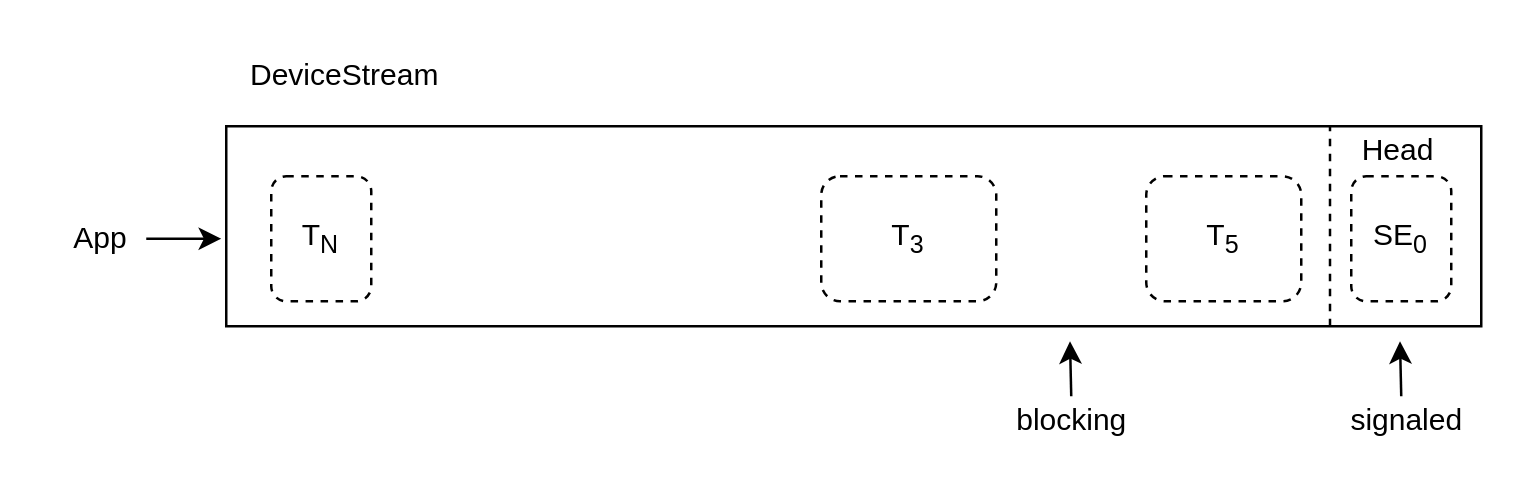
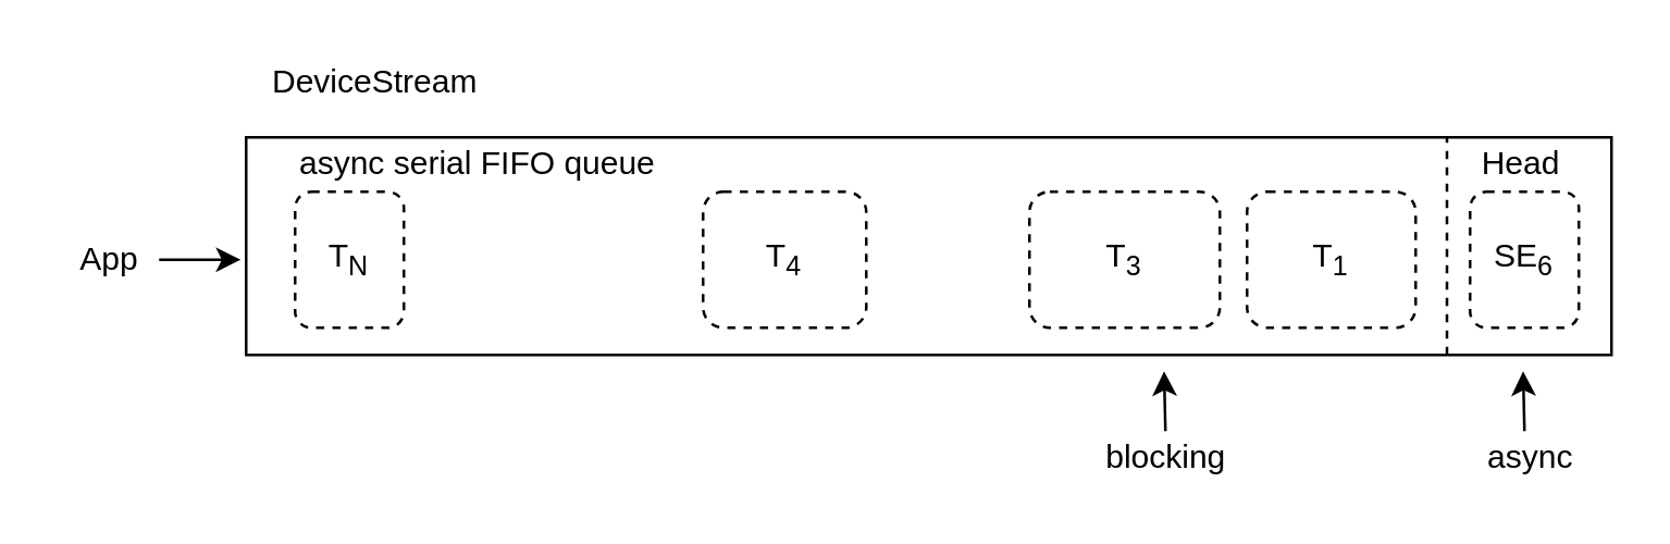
  <mxCell id="0" />
  <mxCell id="1" parent="0" />
  <mxCell id="2" value="DeviceStream" style="text;html=1;strokeColor=none;fillColor=none;align=left;verticalAlign=middle;whiteSpace=wrap;rounded=0;" parent="1" vertex="1"><mxGeometry x="98" y="20" width="80" height="20" as="geometry" /></mxCell>
  <mxCell id="3" value="App" style="text;html=1;strokeColor=none;fillColor=none;align=center;verticalAlign=middle;whiteSpace=wrap;rounded=0;dashed=1;" parent="1" vertex="1"><mxGeometry y="85" width="40" height="20" as="geometry" x="20" /></mxCell>
  <mxCell id="4" value="" style="endArrow=classic;html=1;" parent="1" edge="1"><mxGeometry width="50" height="50" relative="1" as="geometry"><mxPoint x="58" y="95" as="sourcePoint" /><mxPoint x="88" y="95" as="targetPoint" /></mxGeometry></mxCell>
  <mxCell id="5" value="" style="rounded=0;whiteSpace=wrap;html=1;" parent="1" vertex="1"><mxGeometry x="90" y="50" width="502" height="80" as="geometry" /></mxCell>
- <mxCell id="7" value="SE&lt;sub&gt;0&lt;/sub&gt;" style="text;html=1;strokeColor=#000000;fillColor=none;align=center;verticalAlign=middle;whiteSpace=wrap;rounded=1;dashed=1;" parent="1" vertex="1"><mxGeometry x="540" y="70" width="40" height="50" as="geometry" /></mxCell>
- <mxCell id="8" value="T&lt;sub&gt;5&lt;/sub&gt;" style="text;html=1;strokeColor=#000000;fillColor=none;align=center;verticalAlign=middle;whiteSpace=wrap;rounded=1;dashed=1;" parent="1" vertex="1"><mxGeometry x="458" y="70" width="62" height="50" as="geometry" /></mxCell>
- <mxCell id="9" value="T&lt;sub&gt;3&lt;/sub&gt;" style="text;html=1;strokeColor=#000000;fillColor=none;align=center;verticalAlign=middle;whiteSpace=wrap;rounded=1;dashed=1;" parent="1" vertex="1"><mxGeometry x="328" y="70" width="70" height="50" as="geometry" /></mxCell>
+ <mxCell id="6" value="async serial FIFO queue" style="text;html=1;strokeColor=none;fillColor=none;align=left;verticalAlign=middle;whiteSpace=wrap;rounded=0;" parent="1" vertex="1"><mxGeometry x="108" y="50" width="140" height="20" as="geometry" /></mxCell>
+ <mxCell id="7" value="SE&lt;sub&gt;6&lt;/sub&gt;" style="text;html=1;strokeColor=#000000;fillColor=none;align=center;verticalAlign=middle;whiteSpace=wrap;rounded=1;dashed=1;" parent="1" vertex="1"><mxGeometry x="540" y="70" width="40" height="50" as="geometry" /></mxCell>
+ <mxCell id="8" value="T&lt;sub&gt;1&lt;/sub&gt;" style="text;html=1;strokeColor=#000000;fillColor=none;align=center;verticalAlign=middle;whiteSpace=wrap;rounded=1;dashed=1;" parent="1" vertex="1"><mxGeometry x="458" y="70" width="62" height="50" as="geometry" /></mxCell>
+ <mxCell id="9" value="T&lt;sub&gt;3&lt;/sub&gt;" style="text;html=1;strokeColor=#000000;fillColor=none;align=center;verticalAlign=middle;whiteSpace=wrap;rounded=1;dashed=1;" parent="1" vertex="1"><mxGeometry x="378" y="70" width="70" height="50" as="geometry" /></mxCell>
+ <mxCell id="10" value="T&lt;sub&gt;4&lt;/sub&gt;" style="text;html=1;strokeColor=#000000;fillColor=none;align=center;verticalAlign=middle;whiteSpace=wrap;rounded=1;dashed=1;" parent="1" vertex="1"><mxGeometry x="258" y="70" width="60" height="50" as="geometry" /></mxCell>
  <mxCell id="11" value="T&lt;sub&gt;N&lt;/sub&gt;" style="text;html=1;strokeColor=#000000;fillColor=none;align=center;verticalAlign=middle;whiteSpace=wrap;rounded=1;dashed=1;" parent="1" vertex="1"><mxGeometry x="108" y="70" width="40" height="50" as="geometry" /></mxCell>
  <mxCell id="12" value="" style="endArrow=none;dashed=1;html=1;" edge="1" parent="1"><mxGeometry width="50" height="50" relative="1" as="geometry"><mxPoint x="531.5" y="130" as="sourcePoint" /><mxPoint x="531.5" y="50" as="targetPoint" /></mxGeometry></mxCell>
  <mxCell id="13" value="&lt;div style=&quot;text-align: center&quot;&gt;&lt;span&gt;Head&lt;/span&gt;&lt;/div&gt;" style="text;html=1;strokeColor=none;fillColor=none;align=center;verticalAlign=middle;whiteSpace=wrap;rounded=0;" vertex="1" parent="1"><mxGeometry x="540" y="50" width="38" height="20" as="geometry" /></mxCell>
- <mxCell id="14" value="signaled&lt;br&gt;" style="text;html=1;resizable=0;points=[];autosize=1;align=center;verticalAlign=top;spacingTop=-4;" vertex="1" parent="1"><mxGeometry x="532" y="158" width="60" height="20" as="geometry" /></mxCell>
+ <mxCell id="14" value="async&lt;br&gt;" style="text;html=1;resizable=0;points=[];autosize=1;align=center;verticalAlign=top;spacingTop=-4;" vertex="1" parent="1"><mxGeometry x="532" y="158" width="60" height="20" as="geometry" /></mxCell>
  <mxCell id="15" value="" style="endArrow=classic;html=1;" edge="1" parent="1"><mxGeometry width="50" height="50" relative="1" as="geometry"><mxPoint x="560" y="158" as="sourcePoint" /><mxPoint x="559.5" y="136" as="targetPoint" /></mxGeometry></mxCell>
  <mxCell id="16" value="blocking&lt;br&gt;" style="text;html=1;resizable=0;points=[];autosize=1;align=center;verticalAlign=top;spacingTop=-4;" vertex="1" parent="1"><mxGeometry x="398" y="158" width="60" height="20" as="geometry" /></mxCell>
  <mxCell id="17" value="" style="endArrow=classic;html=1;" edge="1" parent="1"><mxGeometry width="50" height="50" relative="1" as="geometry"><mxPoint x="428" y="158" as="sourcePoint" /><mxPoint x="427.5" y="136" as="targetPoint" /></mxGeometry></mxCell>
